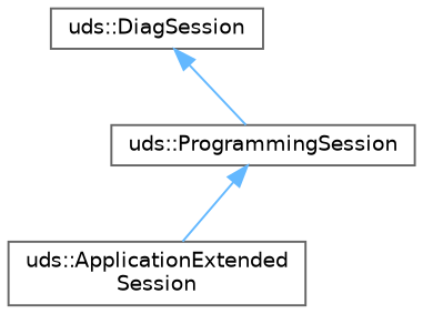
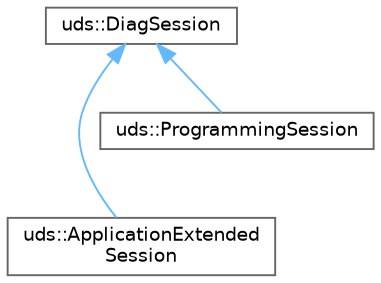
  digraph {
    fontname="DejaVu Sans"
    rankdir=TB
    node [color=grey40 fillcolor=white fontname="DejaVu Sans" fontsize=10 shape=box style=filled]
    edge [color=steelblue1 dir=back fontname="DejaVu Sans" fontsize=10 labelfontname=Helvetica labelfontsize=10 style=solid]
    n1 [height=0.2 label="uds::DiagSession" width=0.4]
    n2 [height=0.2 label="uds::ApplicationExtended\lSession" width=0.4]
    n3 [height=0.2 label="uds::ProgrammingSession" width=0.4]
-   n3 -> n2
+   n1 -> n2
    n1 -> n3
  }
